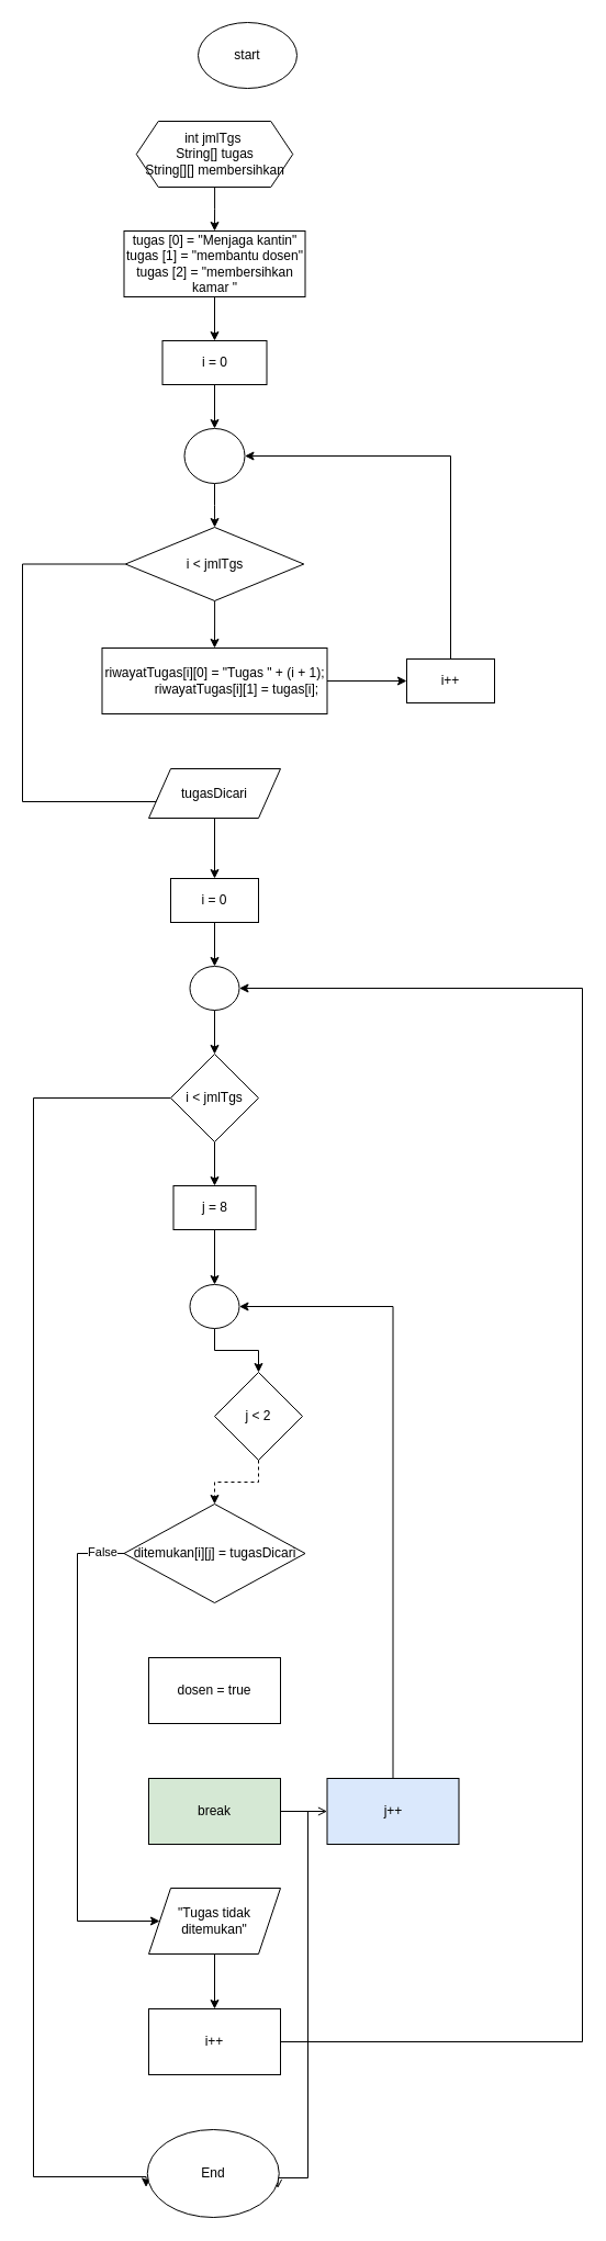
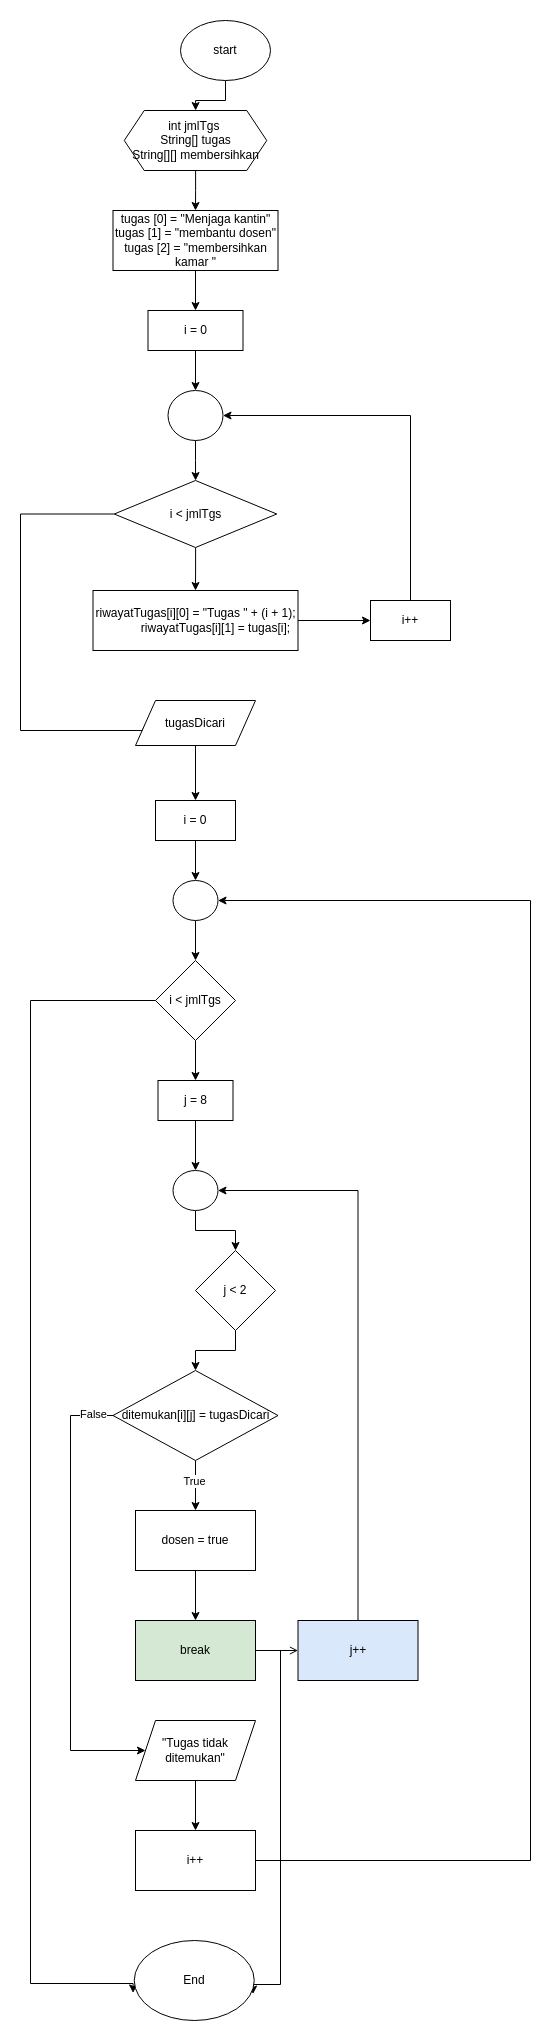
  <mxCell id="0" />
  <mxCell id="1" parent="0" />
+ <mxCell id="2" value="" style="edgeStyle=orthogonalEdgeStyle;rounded=0;orthogonalLoop=1;jettySize=auto;html=1;" edge="1" parent="1" source="3" target="5"><mxGeometry relative="1" as="geometry" /></mxCell>
  <mxCell id="3" value="start" style="ellipse;whiteSpace=wrap;html=1;" vertex="1" parent="1"><mxGeometry x="180" y="20" width="90" height="60" as="geometry" /></mxCell>
  <mxCell id="4" value="" style="edgeStyle=orthogonalEdgeStyle;rounded=0;orthogonalLoop=1;jettySize=auto;html=1;" edge="1" parent="1" source="5" target="7"><mxGeometry relative="1" as="geometry" /></mxCell>
  <mxCell id="5" value="int jmlTgs&amp;nbsp;&lt;br&gt;String[] tugas&lt;br&gt;String[][] membersihkan" style="shape=hexagon;perimeter=hexagonPerimeter2;whiteSpace=wrap;html=1;fixedSize=1;" vertex="1" parent="1"><mxGeometry x="123.75" y="110" width="142.5" height="60" as="geometry" /></mxCell>
  <mxCell id="6" value="" style="edgeStyle=orthogonalEdgeStyle;rounded=0;orthogonalLoop=1;jettySize=auto;html=1;" edge="1" parent="1" source="7" target="9"><mxGeometry relative="1" as="geometry" /></mxCell>
  <mxCell id="7" value="tugas [0] = &quot;Menjaga kantin&quot;&lt;br&gt;tugas [1] = &quot;membantu dosen&quot;&lt;br&gt;tugas [2] = &quot;membersihkan kamar &quot;" style="whiteSpace=wrap;html=1;" vertex="1" parent="1"><mxGeometry x="112.5" y="210" width="165" height="60" as="geometry" /></mxCell>
  <mxCell id="8" value="" style="edgeStyle=orthogonalEdgeStyle;rounded=0;orthogonalLoop=1;jettySize=auto;html=1;" edge="1" parent="1" source="9" target="11"><mxGeometry relative="1" as="geometry" /></mxCell>
  <mxCell id="9" value="i = 0" style="whiteSpace=wrap;html=1;" vertex="1" parent="1"><mxGeometry x="147.5" y="310" width="95" height="40" as="geometry" /></mxCell>
  <mxCell id="10" value="" style="edgeStyle=orthogonalEdgeStyle;rounded=0;orthogonalLoop=1;jettySize=auto;html=1;" edge="1" parent="1" source="11" target="14"><mxGeometry relative="1" as="geometry" /></mxCell>
  <mxCell id="11" value="" style="ellipse;whiteSpace=wrap;html=1;" vertex="1" parent="1"><mxGeometry x="167.5" y="390" width="55" height="50" as="geometry" /></mxCell>
  <mxCell id="12" value="" style="edgeStyle=orthogonalEdgeStyle;rounded=0;orthogonalLoop=1;jettySize=auto;html=1;" edge="1" parent="1" source="14" target="16"><mxGeometry relative="1" as="geometry" /></mxCell>
  <mxCell id="13" style="edgeStyle=orthogonalEdgeStyle;rounded=0;orthogonalLoop=1;jettySize=auto;html=1;entryX=0;entryY=0.5;entryDx=0;entryDy=0;" edge="1" parent="1" source="14" target="20"><mxGeometry relative="1" as="geometry"><Array as="points"><mxPoint x="20" y="514" /><mxPoint x="20" y="730" /></Array></mxGeometry></mxCell>
  <mxCell id="14" value="i &amp;lt; jmlTgs" style="rhombus;whiteSpace=wrap;html=1;" vertex="1" parent="1"><mxGeometry x="113.75" y="480" width="162.5" height="67" as="geometry" /></mxCell>
  <mxCell id="15" value="" style="edgeStyle=orthogonalEdgeStyle;rounded=0;orthogonalLoop=1;jettySize=auto;html=1;" edge="1" parent="1" source="16" target="18"><mxGeometry relative="1" as="geometry" /></mxCell>
  <mxCell id="16" value="riwayatTugas[i][0] = &quot;Tugas &quot; + (i + 1);&#10;            riwayatTugas[i][1] = tugas[i];" style="whiteSpace=wrap;html=1;" vertex="1" parent="1"><mxGeometry x="92.5" y="590" width="205" height="60" as="geometry" /></mxCell>
  <mxCell id="17" style="edgeStyle=orthogonalEdgeStyle;rounded=0;orthogonalLoop=1;jettySize=auto;html=1;entryX=1;entryY=0.5;entryDx=0;entryDy=0;" edge="1" parent="1" source="18" target="11"><mxGeometry relative="1" as="geometry"><Array as="points"><mxPoint x="410" y="415" /></Array></mxGeometry></mxCell>
  <mxCell id="18" value="i++" style="whiteSpace=wrap;html=1;" vertex="1" parent="1"><mxGeometry x="370" y="600" width="80" height="40" as="geometry" /></mxCell>
  <mxCell id="19" value="" style="edgeStyle=orthogonalEdgeStyle;rounded=0;orthogonalLoop=1;jettySize=auto;html=1;" edge="1" parent="1" source="20" target="22"><mxGeometry relative="1" as="geometry" /></mxCell>
  <mxCell id="20" value="tugasDicari" style="shape=parallelogram;perimeter=parallelogramPerimeter;whiteSpace=wrap;html=1;fixedSize=1;" vertex="1" parent="1"><mxGeometry x="135" y="700" width="120" height="45" as="geometry" /></mxCell>
  <mxCell id="21" value="" style="edgeStyle=orthogonalEdgeStyle;rounded=0;orthogonalLoop=1;jettySize=auto;html=1;" edge="1" parent="1" source="22" target="27"><mxGeometry relative="1" as="geometry" /></mxCell>
  <mxCell id="22" value="i = 0" style="whiteSpace=wrap;html=1;" vertex="1" parent="1"><mxGeometry x="155" y="800" width="80" height="40" as="geometry" /></mxCell>
  <mxCell id="23" value="" style="edgeStyle=orthogonalEdgeStyle;rounded=0;orthogonalLoop=1;jettySize=auto;html=1;" edge="1" parent="1" source="25" target="29"><mxGeometry relative="1" as="geometry" /></mxCell>
  <mxCell id="24" style="edgeStyle=orthogonalEdgeStyle;rounded=0;orthogonalLoop=1;jettySize=auto;html=1;entryX=-0.01;entryY=0.656;entryDx=0;entryDy=0;entryPerimeter=0;" edge="1" parent="1" source="25" target="50"><mxGeometry relative="1" as="geometry"><Array as="points"><mxPoint x="30" y="1000" /><mxPoint x="30" y="1983" /></Array></mxGeometry></mxCell>
  <mxCell id="25" value="i &amp;lt; jmlTgs" style="rhombus;whiteSpace=wrap;html=1;" vertex="1" parent="1"><mxGeometry x="155" y="960" width="80" height="80" as="geometry" /></mxCell>
  <mxCell id="26" value="" style="edgeStyle=orthogonalEdgeStyle;rounded=0;orthogonalLoop=1;jettySize=auto;html=1;" edge="1" parent="1" source="27" target="25"><mxGeometry relative="1" as="geometry" /></mxCell>
  <mxCell id="27" value="" style="ellipse;whiteSpace=wrap;html=1;" vertex="1" parent="1"><mxGeometry x="172.5" y="880" width="45" height="40" as="geometry" /></mxCell>
  <mxCell id="28" value="" style="edgeStyle=orthogonalEdgeStyle;rounded=0;orthogonalLoop=1;jettySize=auto;html=1;" edge="1" parent="1" source="29" target="33"><mxGeometry relative="1" as="geometry" /></mxCell>
  <mxCell id="29" value="j = 8" style="whiteSpace=wrap;html=1;" vertex="1" parent="1"><mxGeometry x="157.5" y="1080" width="75" height="40" as="geometry" /></mxCell>
- <mxCell id="30" value="" style="edgeStyle=orthogonalEdgeStyle;rounded=0;orthogonalLoop=1;jettySize=auto;html=1;dashed=1;" edge="1" parent="1" source="31" target="38"><mxGeometry relative="1" as="geometry" /></mxCell>
+ <mxCell id="30" value="" style="edgeStyle=orthogonalEdgeStyle;rounded=0;orthogonalLoop=1;jettySize=auto;html=1;" edge="1" parent="1" source="31" target="38"><mxGeometry relative="1" as="geometry" /></mxCell>
  <mxCell id="31" value="j &amp;lt; 2" style="rhombus;whiteSpace=wrap;html=1;" vertex="1" parent="1"><mxGeometry x="195" y="1250" width="80" height="80" as="geometry" /></mxCell>
  <mxCell id="32" value="" style="edgeStyle=orthogonalEdgeStyle;rounded=0;orthogonalLoop=1;jettySize=auto;html=1;" edge="1" parent="1" source="33" target="31"><mxGeometry relative="1" as="geometry" /></mxCell>
  <mxCell id="33" value="" style="ellipse;whiteSpace=wrap;html=1;" vertex="1" parent="1"><mxGeometry x="172.5" y="1170" width="45" height="40" as="geometry" /></mxCell>
+ <mxCell id="34" value="" style="edgeStyle=orthogonalEdgeStyle;rounded=0;orthogonalLoop=1;jettySize=auto;html=1;" edge="1" parent="1" source="38" target="40"><mxGeometry relative="1" as="geometry" /></mxCell>
+ <mxCell id="35" value="True" style="edgeLabel;html=1;align=center;verticalAlign=middle;resizable=0;points=[];" vertex="1" connectable="0" parent="34"><mxGeometry x="-0.2" y="-2" relative="1" as="geometry"><mxPoint as="offset" /></mxGeometry></mxCell>
  <mxCell id="36" style="edgeStyle=orthogonalEdgeStyle;rounded=0;orthogonalLoop=1;jettySize=auto;html=1;entryX=0;entryY=0.5;entryDx=0;entryDy=0;" edge="1" parent="1" source="38" target="45"><mxGeometry relative="1" as="geometry"><Array as="points"><mxPoint x="70" y="1415" /><mxPoint x="70" y="1750" /></Array></mxGeometry></mxCell>
  <mxCell id="37" value="False" style="edgeLabel;html=1;align=center;verticalAlign=middle;resizable=0;points=[];" vertex="1" connectable="0" parent="36"><mxGeometry x="-0.912" y="-2" relative="1" as="geometry"><mxPoint as="offset" /></mxGeometry></mxCell>
  <mxCell id="38" value="ditemukan[i][j] = tugasDicari" style="rhombus;whiteSpace=wrap;html=1;" vertex="1" parent="1"><mxGeometry x="112.5" y="1370" width="165" height="90" as="geometry" /></mxCell>
+ <mxCell id="39" value="" style="edgeStyle=orthogonalEdgeStyle;rounded=0;orthogonalLoop=1;jettySize=auto;html=1;" edge="1" parent="1" source="40" target="43"><mxGeometry relative="1" as="geometry" /></mxCell>
  <mxCell id="40" value="dosen = true" style="whiteSpace=wrap;html=1;" vertex="1" parent="1"><mxGeometry x="135" y="1510" width="120" height="60" as="geometry" /></mxCell>
  <mxCell id="41" value="" style="edgeStyle=orthogonalEdgeStyle;rounded=0;orthogonalLoop=1;jettySize=auto;html=1;endArrow=open;" edge="1" parent="1" source="43" target="47"><mxGeometry relative="1" as="geometry" /></mxCell>
- <mxCell id="42" style="edgeStyle=orthogonalEdgeStyle;rounded=0;orthogonalLoop=1;jettySize=auto;html=1;entryX=0.99;entryY=0.669;entryDx=0;entryDy=0;entryPerimeter=0;endArrow=open;" edge="1" parent="1" source="43" target="50"><mxGeometry relative="1" as="geometry"><Array as="points"><mxPoint x="280" y="1650" /><mxPoint x="280" y="1984" /></Array></mxGeometry></mxCell>
+ <mxCell id="42" style="edgeStyle=orthogonalEdgeStyle;rounded=0;orthogonalLoop=1;jettySize=auto;html=1;entryX=0.99;entryY=0.669;entryDx=0;entryDy=0;entryPerimeter=0;" edge="1" parent="1" source="43" target="50"><mxGeometry relative="1" as="geometry"><Array as="points"><mxPoint x="280" y="1650" /><mxPoint x="280" y="1984" /></Array></mxGeometry></mxCell>
  <mxCell id="43" value="break" style="whiteSpace=wrap;html=1;fillColor=#d5e8d4;" vertex="1" parent="1"><mxGeometry x="135" y="1620" width="120" height="60" as="geometry" /></mxCell>
  <mxCell id="44" value="" style="edgeStyle=orthogonalEdgeStyle;rounded=0;orthogonalLoop=1;jettySize=auto;html=1;" edge="1" parent="1" source="45" target="49"><mxGeometry relative="1" as="geometry" /></mxCell>
  <mxCell id="45" value="&quot;Tugas tidak ditemukan&quot;" style="shape=parallelogram;perimeter=parallelogramPerimeter;whiteSpace=wrap;html=1;fixedSize=1;" vertex="1" parent="1"><mxGeometry x="135" y="1720" width="120" height="60" as="geometry" /></mxCell>
  <mxCell id="46" style="edgeStyle=orthogonalEdgeStyle;rounded=0;orthogonalLoop=1;jettySize=auto;html=1;entryX=1;entryY=0.5;entryDx=0;entryDy=0;" edge="1" parent="1" source="47" target="33"><mxGeometry relative="1" as="geometry"><Array as="points"><mxPoint x="358" y="1190" /></Array></mxGeometry></mxCell>
  <mxCell id="47" value="j++" style="whiteSpace=wrap;html=1;fillColor=#dae8fc;" vertex="1" parent="1"><mxGeometry x="297.5" y="1620" width="120" height="60" as="geometry" /></mxCell>
  <mxCell id="48" style="edgeStyle=orthogonalEdgeStyle;rounded=0;orthogonalLoop=1;jettySize=auto;html=1;entryX=1;entryY=0.5;entryDx=0;entryDy=0;" edge="1" parent="1" source="49" target="27"><mxGeometry relative="1" as="geometry"><mxPoint x="480" y="1093.333" as="targetPoint" /><Array as="points"><mxPoint x="530" y="1860" /><mxPoint x="530" y="900" /></Array></mxGeometry></mxCell>
  <mxCell id="49" value="i++" style="whiteSpace=wrap;html=1;" vertex="1" parent="1"><mxGeometry x="135" y="1830" width="120" height="60" as="geometry" /></mxCell>
  <mxCell id="50" value="End" style="ellipse;whiteSpace=wrap;html=1;" vertex="1" parent="1"><mxGeometry x="133.75" y="1940" width="120" height="80" as="geometry" /></mxCell>
